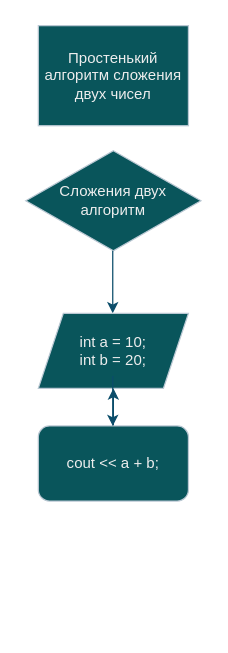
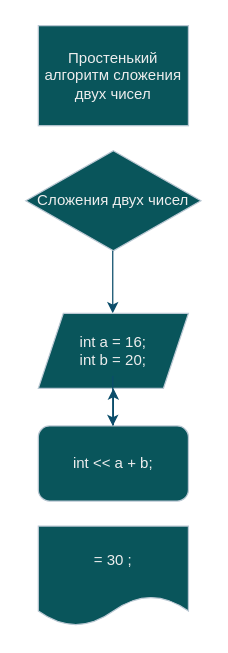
  <mxCell id="0" />
  <mxCell id="1" parent="0" />
  <mxCell id="2" value="Простенький алгоритм сложения двух чисел" style="whiteSpace=wrap;html=1;fillColor=#09555B;strokeColor=#BAC8D3;fontColor=#EEEEEE;rounded=0;" vertex="1" parent="1"><mxGeometry x="30" y="20" width="120" height="80" as="geometry" /></mxCell>
- <mxCell id="3" value="Сложения двух алгоритм" style="rhombus;whiteSpace=wrap;html=1;fillColor=#09555B;strokeColor=#BAC8D3;fontColor=#EEEEEE;" vertex="1" parent="1"><mxGeometry x="20" y="120" width="140" height="80" as="geometry" /></mxCell>
+ <mxCell id="3" value="Сложения двух чисел" style="rhombus;whiteSpace=wrap;html=1;fillColor=#09555B;strokeColor=#BAC8D3;fontColor=#EEEEEE;" vertex="1" parent="1"><mxGeometry x="20" y="120" width="140" height="80" as="geometry" /></mxCell>
  <mxCell id="4" value="" style="endArrow=classic;html=1;rounded=0;strokeColor=#0B4D6A;" edge="1" parent="1"><mxGeometry width="50" height="50" relative="1" as="geometry"><mxPoint x="89.5" y="200" as="sourcePoint" /><mxPoint x="89.5" y="250" as="targetPoint" /></mxGeometry></mxCell>
- <mxCell id="5" value="int a = 10;&lt;br&gt;int b = 20;" style="shape=parallelogram;perimeter=parallelogramPerimeter;whiteSpace=wrap;html=1;fixedSize=1;rounded=0;sketch=0;fontColor=#EEEEEE;strokeColor=#BAC8D3;fillColor=#09555B;" vertex="1" parent="1"><mxGeometry x="30" y="250" width="120" height="60" as="geometry" /></mxCell>
+ <mxCell id="5" value="int a = 16;&lt;br&gt;int b = 20;" style="shape=parallelogram;perimeter=parallelogramPerimeter;whiteSpace=wrap;html=1;fixedSize=1;rounded=0;sketch=0;fontColor=#EEEEEE;strokeColor=#BAC8D3;fillColor=#09555B;" vertex="1" parent="1"><mxGeometry x="30" y="250" width="120" height="60" as="geometry" /></mxCell>
  <mxCell id="6" style="edgeStyle=orthogonalEdgeStyle;curved=0;rounded=1;sketch=0;orthogonalLoop=1;jettySize=auto;html=1;strokeColor=#0B4D6A;" edge="1" parent="1" source="7" target="5"><mxGeometry relative="1" as="geometry" /></mxCell>
- <mxCell id="7" value="cout &amp;lt;&amp;lt; a + b;" style="rounded=1;whiteSpace=wrap;html=1;sketch=0;fontColor=#EEEEEE;strokeColor=#BAC8D3;fillColor=#09555B;" vertex="1" parent="1"><mxGeometry x="30" y="340" width="120" height="60" as="geometry" /></mxCell>
+ <mxCell id="7" value="int &amp;lt;&amp;lt; a + b;" style="rounded=1;whiteSpace=wrap;html=1;sketch=0;fontColor=#EEEEEE;strokeColor=#BAC8D3;fillColor=#09555B;" vertex="1" parent="1"><mxGeometry x="30" y="340" width="120" height="60" as="geometry" /></mxCell>
  <mxCell id="8" value="" style="endArrow=classic;html=1;rounded=1;sketch=0;strokeColor=#0B4D6A;curved=0;" edge="1" parent="1"><mxGeometry width="50" height="50" relative="1" as="geometry"><mxPoint x="89.5" y="300" as="sourcePoint" /><mxPoint x="89.5" y="340" as="targetPoint" /></mxGeometry></mxCell>
+ <mxCell id="9" value="= 30 ;" style="shape=document;whiteSpace=wrap;html=1;boundedLbl=1;rounded=0;sketch=0;fontColor=#EEEEEE;strokeColor=#BAC8D3;fillColor=#09555B;" vertex="1" parent="1"><mxGeometry x="30" y="420" width="120" height="80" as="geometry" /></mxCell>
